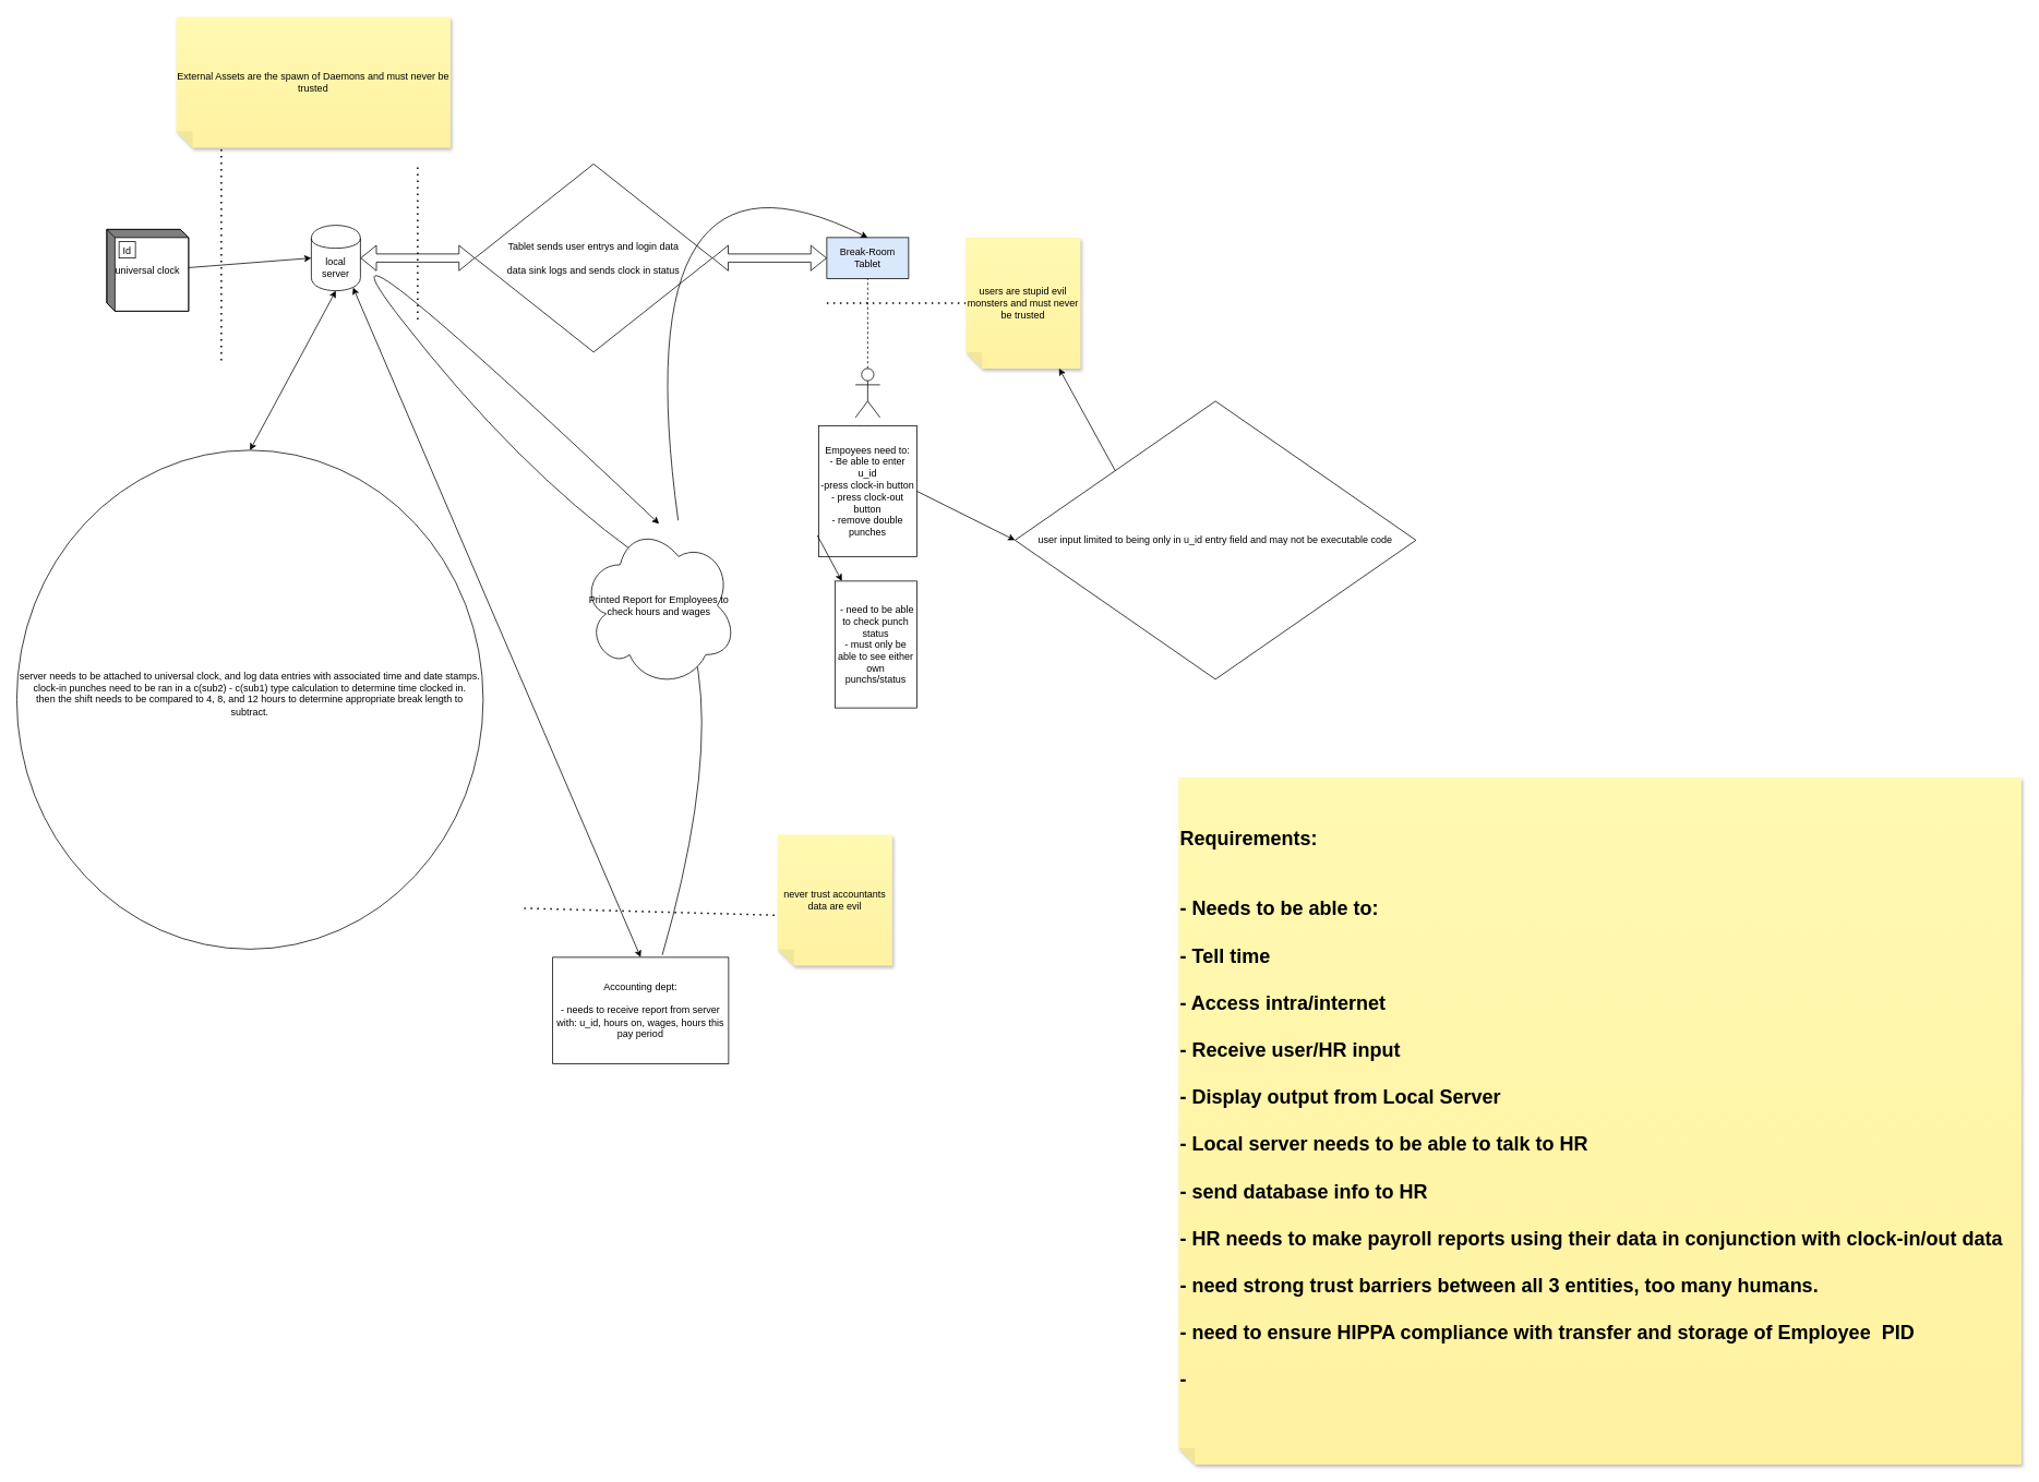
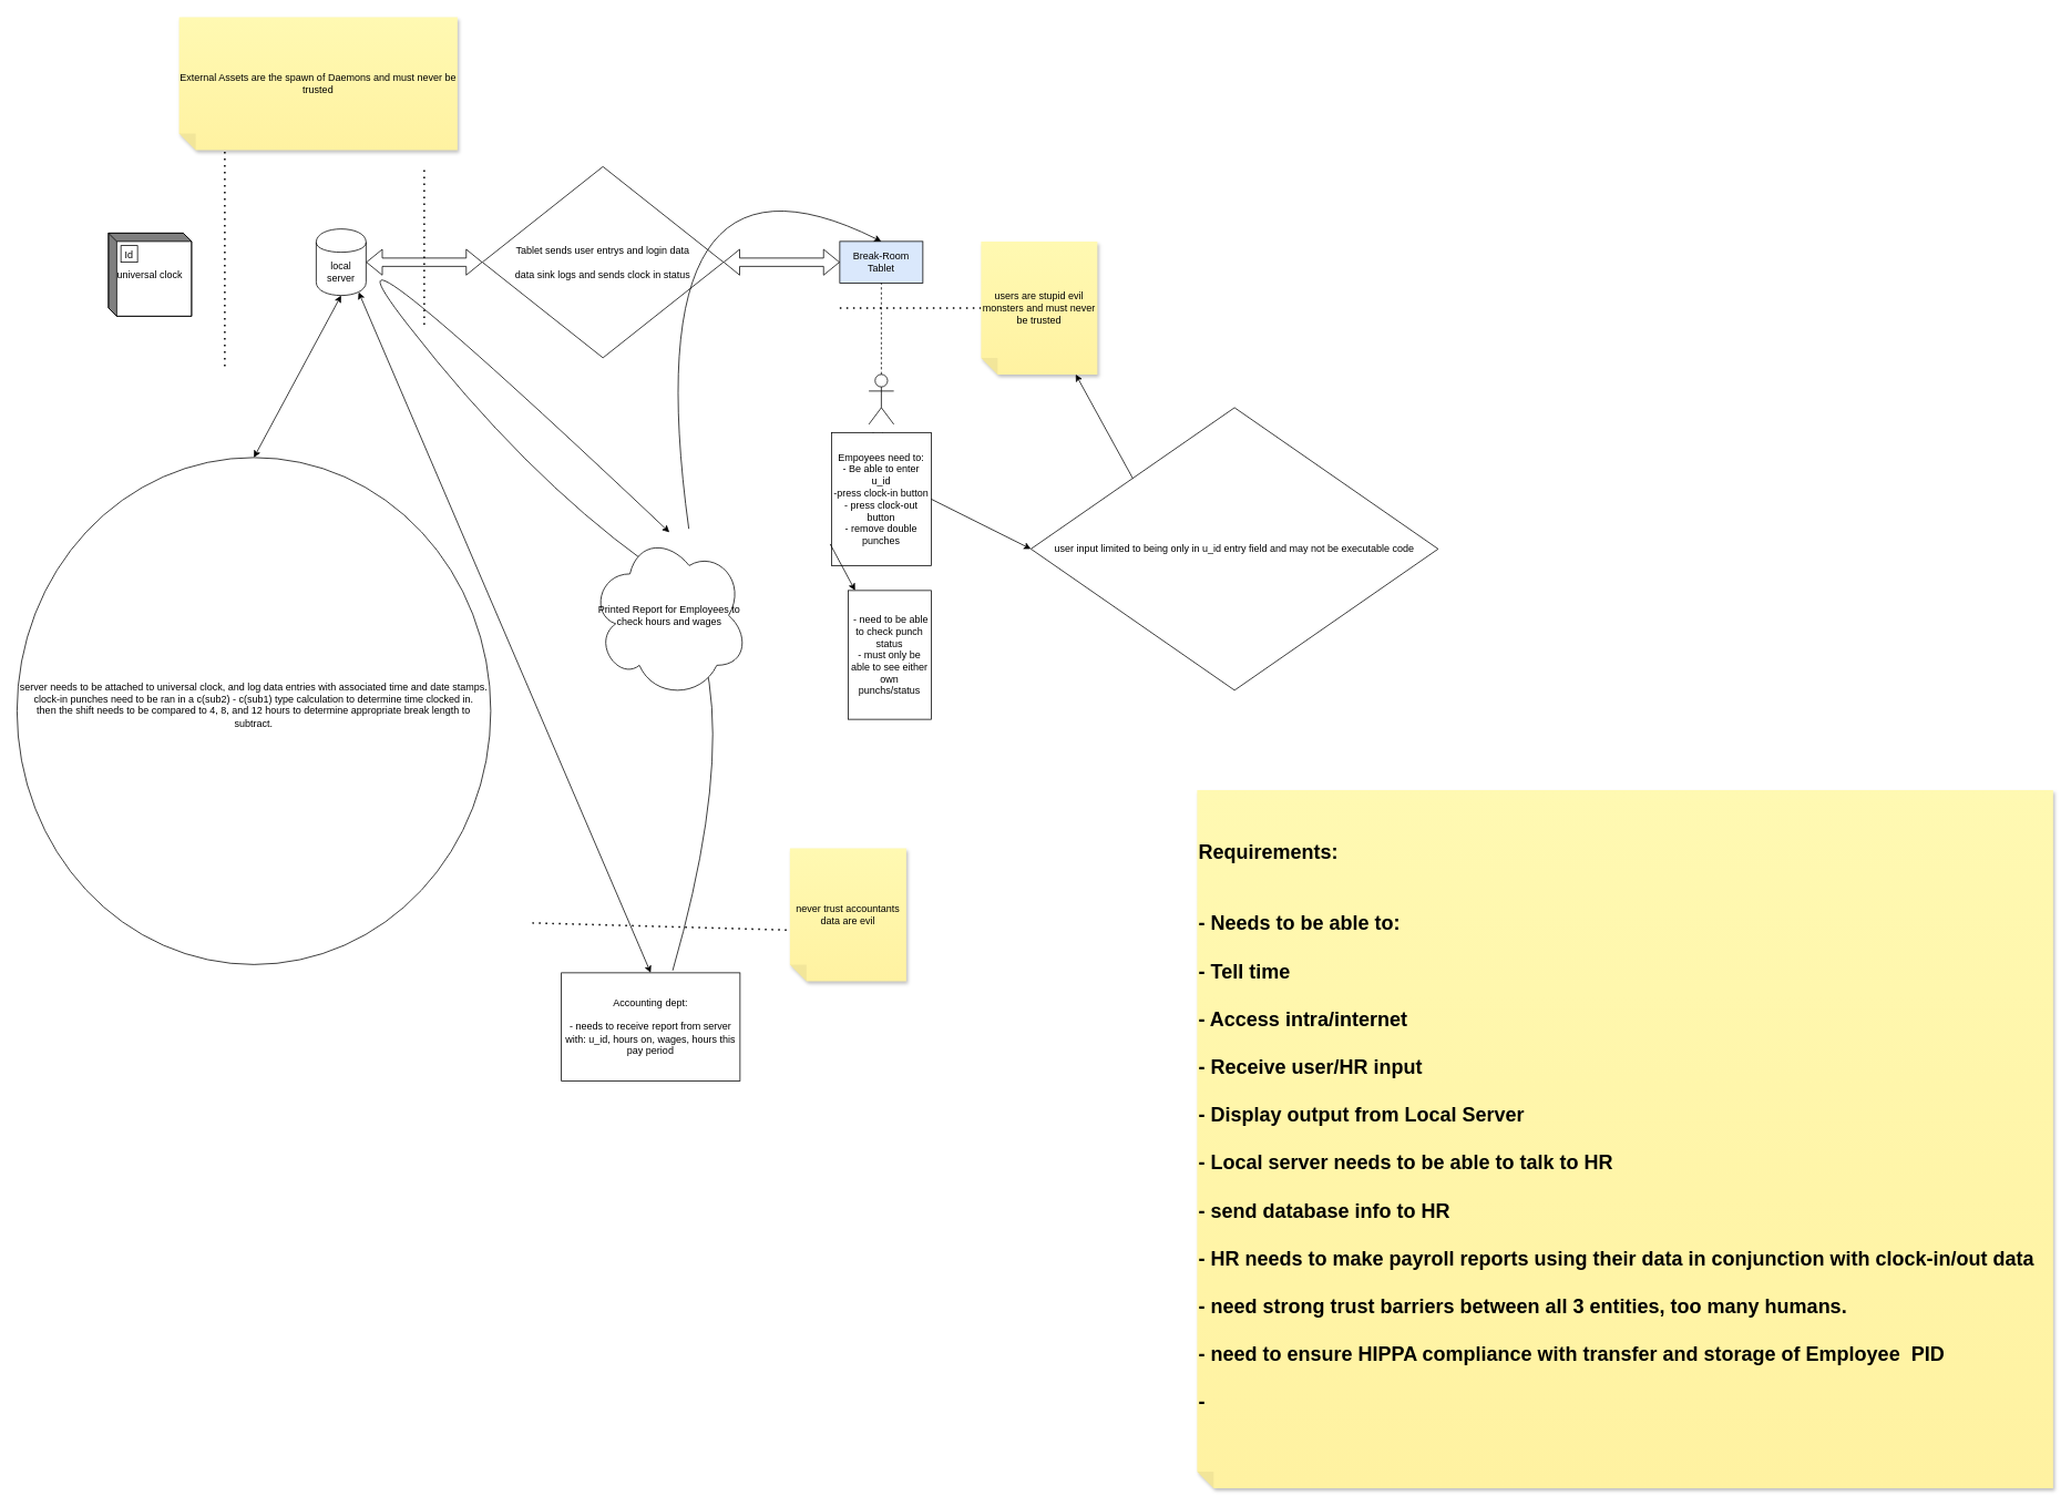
  <mxCell id="0" />
  <mxCell id="1" parent="0" />
  <mxCell id="2" value="Break-Room Tablet" style="html=1;dashed=0;whiteSpace=wrap;fillColor=#dae8fc;" vertex="1" parent="1"><mxGeometry x="1010" y="290" width="100" height="50" as="geometry" /></mxCell>
  <mxCell id="3" value="local server" style="shape=cylinder;whiteSpace=wrap;html=1;boundedLbl=1;backgroundOutline=1;" vertex="1" parent="1"><mxGeometry x="380" y="275" width="60" height="80" as="geometry" /></mxCell>
  <mxCell id="4" value="Tablet sends user entrys and login data&lt;div&gt;&lt;br&gt;&lt;/div&gt;&lt;div&gt;data sink logs and sends clock in status&lt;/div&gt;" style="shape=rhombus;html=1;dashed=0;whiteSpace=wrap;perimeter=rhombusPerimeter;" vertex="1" parent="1"><mxGeometry x="580" y="200" width="290" height="230" as="geometry" /></mxCell>
  <mxCell id="5" value="" style="shape=flexArrow;endArrow=classic;startArrow=classic;html=1;rounded=0;entryX=0;entryY=0.5;entryDx=0;entryDy=0;" edge="1" parent="1" source="4" target="2"><mxGeometry width="100" height="100" relative="1" as="geometry"><mxPoint x="1160" y="415" as="sourcePoint" /><mxPoint x="1301.421" y="315" as="targetPoint" /></mxGeometry></mxCell>
  <mxCell id="6" value="" style="shape=flexArrow;endArrow=classic;startArrow=classic;html=1;rounded=0;entryX=0;entryY=0.5;entryDx=0;entryDy=0;exitX=1;exitY=0.5;exitDx=0;exitDy=0;" edge="1" parent="1" source="3" target="4"><mxGeometry width="100" height="100" relative="1" as="geometry"><mxPoint x="890" y="600" as="sourcePoint" /><mxPoint x="990" y="500" as="targetPoint" /></mxGeometry></mxCell>
  <mxCell id="7" value="Actor" style="shape=umlActor;verticalLabelPosition=bottom;verticalAlign=top;html=1;outlineConnect=0;" vertex="1" parent="1"><mxGeometry x="1045" y="450" width="30" height="60" as="geometry" /></mxCell>
  <mxCell id="8" value="" style="endArrow=none;dashed=1;html=1;rounded=0;entryX=0.5;entryY=1;entryDx=0;entryDy=0;exitX=0.5;exitY=0;exitDx=0;exitDy=0;exitPerimeter=0;" edge="1" parent="1" source="7" target="2"><mxGeometry width="50" height="50" relative="1" as="geometry"><mxPoint x="1040" y="440" as="sourcePoint" /><mxPoint x="1090" y="390" as="targetPoint" /></mxGeometry></mxCell>
  <mxCell id="9" value="Empoyees need to:&lt;div&gt;- Be able to enter u_id&lt;/div&gt;&lt;div&gt;-press clock-in button&lt;/div&gt;&lt;div&gt;- press clock-out button&lt;/div&gt;&lt;div&gt;- remove double punches&lt;/div&gt;" style="whiteSpace=wrap;html=1;" vertex="1" parent="1"><mxGeometry x="1000" y="520" width="120" height="160" as="geometry" /></mxCell>
  <mxCell id="10" value="" style="edgeStyle=none;orthogonalLoop=1;jettySize=auto;html=1;rounded=0;exitX=-0.013;exitY=0.838;exitDx=0;exitDy=0;exitPerimeter=0;" edge="1" parent="1" source="9" target="11"><mxGeometry width="80" relative="1" as="geometry"><mxPoint x="730" y="740" as="sourcePoint" /><mxPoint x="810" y="740" as="targetPoint" /><Array as="points" /></mxGeometry></mxCell>
  <mxCell id="11" value="&amp;nbsp;- need to be able to check punch status&lt;div&gt;- must only be able to see either own punchs/status&lt;/div&gt;" style="html=1;dashed=0;whiteSpace=wrap;" vertex="1" parent="1"><mxGeometry x="1020" y="710" width="100" height="155" as="geometry" /></mxCell>
  <mxCell id="12" value="" style="endArrow=classic;startArrow=classic;html=1;rounded=0;entryX=0.5;entryY=1;entryDx=0;entryDy=0;exitX=0.5;exitY=0;exitDx=0;exitDy=0;" edge="1" parent="1" source="13" target="3"><mxGeometry width="50" height="50" relative="1" as="geometry"><mxPoint x="430" y="470" as="sourcePoint" /><mxPoint x="470" y="440" as="targetPoint" /></mxGeometry></mxCell>
  <mxCell id="13" value="server needs to be attached to universal clock, and log data entries with associated time and date stamps.&lt;br&gt;clock-in punches need to be ran in a c(sub2) - c(sub1) type calculation to determine time clocked in.&lt;div&gt;then the shift needs to be compared to 4, 8, and 12 hours to determine appropriate break length to subtract.&lt;/div&gt;&lt;div&gt;&lt;br&gt;&lt;/div&gt;" style="shape=ellipse;html=1;dashed=0;whiteSpace=wrap;perimeter=ellipsePerimeter;" vertex="1" parent="1"><mxGeometry x="20" y="550" width="570" height="610" as="geometry" /></mxCell>
- <mxCell id="14" value="" style="endArrow=classic;html=1;rounded=0;entryX=0;entryY=0.5;entryDx=0;entryDy=0;exitX=0.996;exitY=0.468;exitDx=0;exitDy=0;exitPerimeter=0;" edge="1" parent="1" source="15" target="3"><mxGeometry width="50" height="50" relative="1" as="geometry"><mxPoint x="300" y="320" as="sourcePoint" /><mxPoint x="100" y="450" as="targetPoint" /></mxGeometry></mxCell>
  <mxCell id="15" value="universal clock" style="html=1;dashed=0;whiteSpace=wrap;shape=mxgraph.dfd.externalEntity" vertex="1" parent="1"><mxGeometry x="130" y="280" width="100" height="100" as="geometry" /></mxCell>
  <mxCell id="16" value="Id" style="autosize=1;part=1;resizable=0;strokeColor=inherit;fillColor=inherit;gradientColor=inherit;" vertex="1" parent="15"><mxGeometry width="20" height="20" relative="1" as="geometry"><mxPoint x="15" y="15" as="offset" /></mxGeometry></mxCell>
  <mxCell id="17" value="" style="endArrow=none;dashed=1;html=1;dashPattern=1 3;strokeWidth=2;rounded=0;" edge="1" parent="1"><mxGeometry width="50" height="50" relative="1" as="geometry"><mxPoint x="270" y="440" as="sourcePoint" /><mxPoint x="270" y="178.4" as="targetPoint" /></mxGeometry></mxCell>
  <mxCell id="18" value="" style="endArrow=none;dashed=1;html=1;dashPattern=1 3;strokeWidth=2;rounded=0;" edge="1" parent="1"><mxGeometry width="50" height="50" relative="1" as="geometry"><mxPoint x="510" y="390" as="sourcePoint" /><mxPoint x="510" y="200" as="targetPoint" /></mxGeometry></mxCell>
  <mxCell id="19" value="" style="endArrow=none;dashed=1;html=1;dashPattern=1 3;strokeWidth=2;rounded=0;" edge="1" parent="1"><mxGeometry width="50" height="50" relative="1" as="geometry"><mxPoint x="1010" y="370" as="sourcePoint" /><mxPoint x="1190" y="370" as="targetPoint" /></mxGeometry></mxCell>
  <mxCell id="20" value="users are stupid evil monsters and must never be trusted" style="shape=note;whiteSpace=wrap;html=1;backgroundOutline=1;fontColor=#000000;darkOpacity=0.05;fillColor=#FFF9B2;strokeColor=none;fillStyle=solid;direction=west;gradientDirection=north;gradientColor=#FFF2A1;shadow=1;size=20;pointerEvents=1;" vertex="1" parent="1"><mxGeometry x="1180" y="290" width="140" height="160" as="geometry" /></mxCell>
  <mxCell id="21" value="External Assets are the spawn of Daemons and must never be trusted" style="shape=note;whiteSpace=wrap;html=1;backgroundOutline=1;fontColor=#000000;darkOpacity=0.05;fillColor=#FFF9B2;strokeColor=none;fillStyle=solid;direction=west;gradientDirection=north;gradientColor=#FFF2A1;shadow=1;size=20;pointerEvents=1;" vertex="1" parent="1"><mxGeometry x="215" y="20" width="335" height="160" as="geometry" /></mxCell>
  <mxCell id="22" value="" style="endArrow=classic;startArrow=classic;html=1;rounded=0;entryX=0.85;entryY=0.95;entryDx=0;entryDy=0;entryPerimeter=0;exitX=0.5;exitY=0;exitDx=0;exitDy=0;" edge="1" parent="1" source="23" target="3"><mxGeometry width="50" height="50" relative="1" as="geometry"><mxPoint x="710" y="1150" as="sourcePoint" /><mxPoint x="520" y="440" as="targetPoint" /></mxGeometry></mxCell>
  <mxCell id="23" value="Accounting dept:&lt;div&gt;&lt;br&gt;&lt;/div&gt;&lt;div&gt;- needs to receive report from server with: u_id, hours on, wages, hours this pay period&lt;/div&gt;" style="html=1;dashed=0;whiteSpace=wrap;" vertex="1" parent="1"><mxGeometry x="675" y="1170" width="215" height="130" as="geometry" /></mxCell>
  <mxCell id="24" value="" style="endArrow=classic;html=1;rounded=0;exitX=1;exitY=0.5;exitDx=0;exitDy=0;entryX=0;entryY=0.5;entryDx=0;entryDy=0;" edge="1" parent="1" source="9" target="25"><mxGeometry width="50" height="50" relative="1" as="geometry"><mxPoint x="1190" y="630" as="sourcePoint" /><mxPoint x="1230" y="600" as="targetPoint" /></mxGeometry></mxCell>
  <mxCell id="25" value="user input limited to being only in u_id entry field and may not be executable code" style="shape=rhombus;html=1;dashed=0;whiteSpace=wrap;perimeter=rhombusPerimeter;" vertex="1" parent="1"><mxGeometry x="1240" y="490" width="490" height="340" as="geometry" /></mxCell>
  <mxCell id="26" value="" style="curved=1;endArrow=classic;html=1;rounded=0;exitX=0.623;exitY=-0.021;exitDx=0;exitDy=0;exitPerimeter=0;entryX=0.5;entryY=0;entryDx=0;entryDy=0;" edge="1" parent="1" source="28" target="2"><mxGeometry width="50" height="50" relative="1" as="geometry"><mxPoint x="810" y="990" as="sourcePoint" /><mxPoint x="1000" y="260" as="targetPoint" /><Array as="points"><mxPoint x="760" y="140" /></Array></mxGeometry></mxCell>
  <mxCell id="27" value="" style="curved=1;endArrow=classic;html=1;rounded=0;exitX=0.623;exitY=-0.021;exitDx=0;exitDy=0;exitPerimeter=0;entryX=0.5;entryY=0;entryDx=0;entryDy=0;" edge="1" parent="1" source="23" target="28"><mxGeometry width="50" height="50" relative="1" as="geometry"><mxPoint x="809" y="1167" as="sourcePoint" /><mxPoint x="1060" y="290" as="targetPoint" /><Array as="points"><mxPoint x="920" y="780" /><mxPoint x="630" y="570" /><mxPoint x="350" y="210" /></Array></mxGeometry></mxCell>
  <mxCell id="28" value="Printed Report for Employees to check hours and wages" style="shape=cloud;whiteSpace=wrap;html=1;" vertex="1" parent="1"><mxGeometry x="710" y="640" width="190" height="200" as="geometry" /></mxCell>
  <mxCell id="29" value="" style="endArrow=none;dashed=1;html=1;dashPattern=1 3;strokeWidth=2;rounded=0;" edge="1" parent="1"><mxGeometry width="50" height="50" relative="1" as="geometry"><mxPoint x="640" y="1110" as="sourcePoint" /><mxPoint x="1000" y="1120" as="targetPoint" /></mxGeometry></mxCell>
  <mxCell id="30" value="never trust accountants data are evil" style="shape=note;whiteSpace=wrap;html=1;backgroundOutline=1;fontColor=#000000;darkOpacity=0.05;fillColor=#FFF9B2;strokeColor=none;fillStyle=solid;direction=west;gradientDirection=north;gradientColor=#FFF2A1;shadow=1;size=20;pointerEvents=1;" vertex="1" parent="1"><mxGeometry x="950" y="1020" width="140" height="160" as="geometry" /></mxCell>
  <mxCell id="31" value="" style="endArrow=classic;html=1;rounded=0;exitX=0;exitY=0;exitDx=0;exitDy=0;" edge="1" parent="1" source="25" target="20"><mxGeometry width="50" height="50" relative="1" as="geometry"><mxPoint x="1330" y="550" as="sourcePoint" /><mxPoint x="1380" y="500" as="targetPoint" /></mxGeometry></mxCell>
  <mxCell id="32" value="&lt;h1&gt;Requirements:&lt;br&gt;&lt;br&gt;&lt;br&gt;- Needs to be able to:&lt;br&gt;&lt;br&gt;- Tell time&lt;br&gt;&lt;br&gt;- Access intra/internet&lt;br&gt;&lt;br&gt;- Receive user/HR input&lt;br&gt;&lt;br&gt;- Display output from Local Server&lt;br&gt;&lt;br&gt;- Local server needs to be able to talk to HR&lt;br&gt;&lt;br&gt;- send database info to HR&amp;nbsp;&lt;br&gt;&lt;br&gt;- HR needs to make payroll reports using their data in conjunction with clock-in/out data&lt;br&gt;&lt;br&gt;- need strong trust barriers between all 3 entities, too many humans.&lt;br&gt;&lt;br&gt;- need to ensure HIPPA compliance with transfer and storage of Employee&amp;nbsp; PID&lt;br&gt;&lt;br&gt;-&amp;nbsp;&lt;br&gt;&lt;br&gt;&lt;/h1&gt;" style="shape=note;whiteSpace=wrap;html=1;backgroundOutline=1;fontColor=#000000;darkOpacity=0.05;fillColor=#FFF9B2;strokeColor=none;fillStyle=solid;direction=west;gradientDirection=north;gradientColor=#FFF2A1;shadow=1;size=20;pointerEvents=1;align=left;" vertex="1" parent="1"><mxGeometry x="1440" y="950" width="1030" height="840" as="geometry" /></mxCell>
